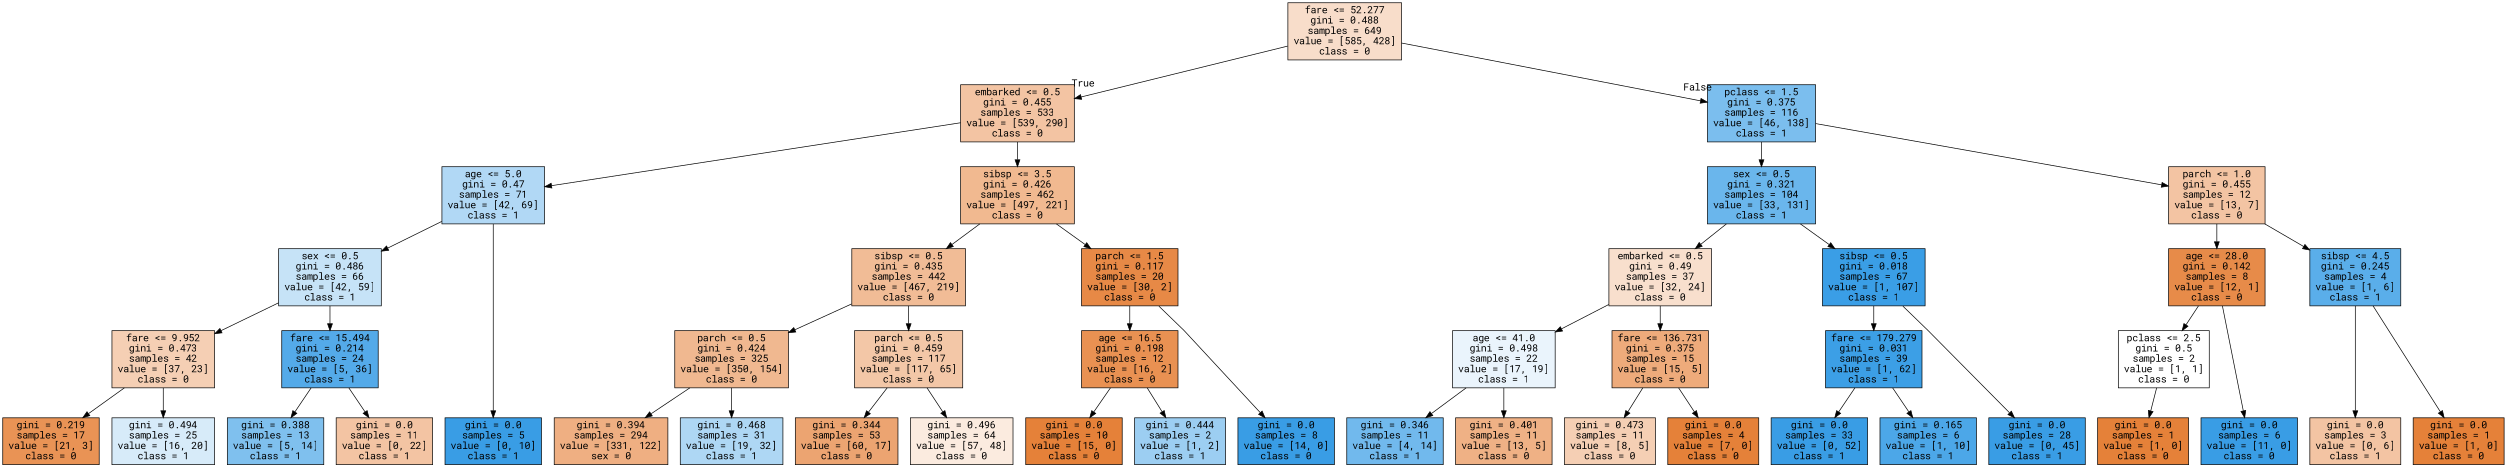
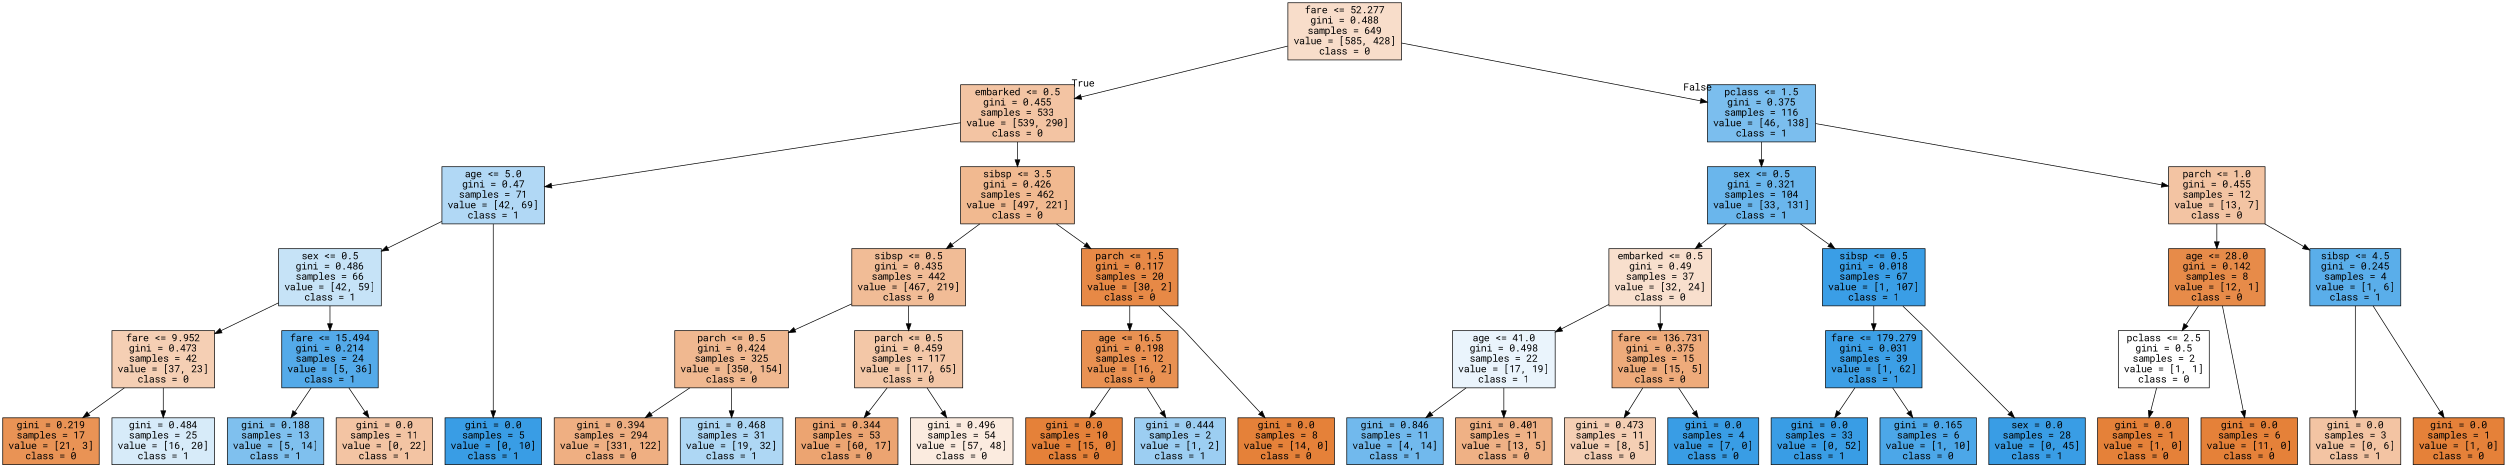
  digraph {
    fontname="Roboto Mono"
    ranksep=equally
    splines=polyline
    node [color=black fillcolor="#e58139ff" fontname="Roboto Mono" shape=box style=filled]
    edge [fontname="Roboto Mono"]
    n1 [fillcolor="#e5813944" label="fare <= 52.277\ngini = 0.488\nsamples = 649\nvalue = [585, 428]\nclass = 0"]
    n2 [fillcolor="#e5813976" label="embarked <= 0.5\ngini = 0.455\nsamples = 533\nvalue = [539, 290]\nclass = 0"]
    n3 [fillcolor="#399de5aa" label="pclass <= 1.5\ngini = 0.375\nsamples = 116\nvalue = [46, 138]\nclass = 1"]
    n4 [fillcolor="#399de564" label="age <= 5.0\ngini = 0.47\nsamples = 71\nvalue = [42, 69]\nclass = 1"]
    n5 [fillcolor="#e581398e" label="sibsp <= 3.5\ngini = 0.426\nsamples = 462\nvalue = [497, 221]\nclass = 0"]
    n6 [fillcolor="#399de5bf" label="sex <= 0.5\ngini = 0.321\nsamples = 104\nvalue = [33, 131]\nclass = 1"]
    n7 [fillcolor="#e5813976" label="parch <= 1.0\ngini = 0.455\nsamples = 12\nvalue = [13, 7]\nclass = 0"]
    n8 [fillcolor="#399de549" label="sex <= 0.5\ngini = 0.486\nsamples = 66\nvalue = [42, 59]\nclass = 1"]
    n9 [fillcolor="#e5813987" label="sibsp <= 0.5\ngini = 0.435\nsamples = 442\nvalue = [467, 219]\nclass = 0"]
    n10 [fillcolor="#e58139ee" label="parch <= 1.5\ngini = 0.117\nsamples = 20\nvalue = [30, 2]\nclass = 0"]
    n11 [fillcolor="#e5813940" label="embarked <= 0.5\ngini = 0.49\nsamples = 37\nvalue = [32, 24]\nclass = 0"]
    n12 [fillcolor="#399de5fd" label="sibsp <= 0.5\ngini = 0.018\nsamples = 67\nvalue = [1, 107]\nclass = 1"]
    n13 [fillcolor="#e58139ea" label="age <= 28.0\ngini = 0.142\nsamples = 8\nvalue = [12, 1]\nclass = 0"]
    n14 [fillcolor="#399de5d4" label="sibsp <= 4.5\ngini = 0.245\nsamples = 4\nvalue = [1, 6]\nclass = 1"]
    n15 [fillcolor="#e5813960" label="fare <= 9.952\ngini = 0.473\nsamples = 42\nvalue = [37, 23]\nclass = 0"]
    n16 [fillcolor="#399de5dc" label="fare <= 15.494\ngini = 0.214\nsamples = 24\nvalue = [5, 36]\nclass = 1"]
    n17 [fillcolor="#e581398f" label="parch <= 0.5\ngini = 0.424\nsamples = 325\nvalue = [350, 154]\nclass = 0"]
    n18 [fillcolor="#e5813971" label="parch <= 0.5\ngini = 0.459\nsamples = 117\nvalue = [117, 65]\nclass = 0"]
    n19 [fillcolor="#e58139df" label="age <= 16.5\ngini = 0.198\nsamples = 12\nvalue = [16, 2]\nclass = 0"]
    n20 [fillcolor="#399de51b" label="age <= 41.0\ngini = 0.498\nsamples = 22\nvalue = [17, 19]\nclass = 1"]
    n21 [fillcolor="#e58139aa" label="fare <= 136.731\ngini = 0.375\nsamples = 15\nvalue = [15, 5]\nclass = 0"]
    n22 [fillcolor="#399de5fb" label="fare <= 179.279\ngini = 0.031\nsamples = 39\nvalue = [1, 62]\nclass = 1"]
    n23 [fillcolor="#e5813900" label="pclass <= 2.5\ngini = 0.5\nsamples = 2\nvalue = [1, 1]\nclass = 0"]
    n24 [fillcolor="#399de5ff" label="gini = 0.0\nsamples = 5\nvalue = [0, 10]\nclass = 1"]
    n25 [fillcolor="#e58139db" label="gini = 0.219\nsamples = 17\nvalue = [21, 3]\nclass = 0"]
-   n26 [fillcolor="#399de533" label="gini = 0.494\nsamples = 25\nvalue = [16, 20]\nclass = 1"]
-   n27 [fillcolor="#399de5a4" label="gini = 0.388\nsamples = 13\nvalue = [5, 14]\nclass = 1"]
+   n26 [fillcolor="#399de533" label="gini = 0.484\nsamples = 25\nvalue = [16, 20]\nclass = 1"]
+   n27 [fillcolor="#399de5a4" label="gini = 0.188\nsamples = 13\nvalue = [5, 14]\nclass = 1"]
    n28 [fillcolor="#e5813976" label="gini = 0.0\nsamples = 11\nvalue = [0, 22]\nclass = 1"]
-   n29 [fillcolor="#e58139a1" label="gini = 0.394\nsamples = 294\nvalue = [331, 122]\nsex = 0"]
+   n29 [fillcolor="#e58139a1" label="gini = 0.394\nsamples = 294\nvalue = [331, 122]\nclass = 0"]
    n30 [fillcolor="#399de568" label="gini = 0.468\nsamples = 31\nvalue = [19, 32]\nclass = 1"]
    n31 [fillcolor="#e58139b7" label="gini = 0.344\nsamples = 53\nvalue = [60, 17]\nclass = 0"]
-   n32 [fillcolor="#e5813928" label="gini = 0.496\nsamples = 64\nvalue = [57, 48]\nclass = 0"]
-   n33 [fillcolor="#399de5ff" label="gini = 0.0\nsamples = 8\nvalue = [14, 0]\nclass = 0"]
+   n32 [fillcolor="#e5813928" label="gini = 0.496\nsamples = 54\nvalue = [57, 48]\nclass = 0"]
+   n33 [label="gini = 0.0\nsamples = 8\nvalue = [14, 0]\nclass = 0"]
    n34 [label="gini = 0.0\nsamples = 10\nvalue = [15, 0]\nclass = 0"]
    n35 [fillcolor="#399de57f" label="gini = 0.444\nsamples = 2\nvalue = [1, 2]\nclass = 1"]
-   n36 [fillcolor="#399de5b6" label="gini = 0.346\nsamples = 11\nvalue = [4, 14]\nclass = 1"]
+   n36 [fillcolor="#399de5b6" label="gini = 0.846\nsamples = 11\nvalue = [4, 14]\nclass = 1"]
    n37 [fillcolor="#e581399d" label="gini = 0.401\nsamples = 11\nvalue = [13, 5]\nclass = 0"]
    n38 [fillcolor="#e5813960" label="gini = 0.473\nsamples = 11\nvalue = [8, 5]\nclass = 0"]
-   n39 [label="gini = 0.0\nsamples = 4\nvalue = [7, 0]\nclass = 0"]
-   n40 [fillcolor="#399de5ff" label="gini = 0.0\nsamples = 28\nvalue = [0, 45]\nclass = 1"]
+   n39 [fillcolor="#399de5ff" label="gini = 0.0\nsamples = 4\nvalue = [7, 0]\nclass = 0"]
+   n40 [fillcolor="#399de5ff" label="sex = 0.0\nsamples = 28\nvalue = [0, 45]\nclass = 1"]
    n41 [fillcolor="#399de5ff" label="gini = 0.0\nsamples = 33\nvalue = [0, 52]\nclass = 1"]
-   n42 [fillcolor="#399de5e6" label="gini = 0.165\nsamples = 6\nvalue = [1, 10]\nclass = 1"]
-   n43 [fillcolor="#399de5ff" label="gini = 0.0\nsamples = 6\nvalue = [11, 0]\nclass = 0"]
+   n42 [fillcolor="#399de5e6" label="gini = 0.165\nsamples = 6\nvalue = [1, 10]\nclass = 0"]
+   n43 [label="gini = 0.0\nsamples = 6\nvalue = [11, 0]\nclass = 0"]
    n44 [label="gini = 0.0\nsamples = 1\nvalue = [1, 0]\nclass = 0"]
    n45 [fillcolor="#e5813976" label="gini = 0.0\nsamples = 3\nvalue = [0, 6]\nclass = 1"]
    n46 [label="gini = 0.0\nsamples = 1\nvalue = [1, 0]\nclass = 0"]
    subgraph sub_1 {
      rank=same
      n1
    }
    subgraph sub_2 {
      rank=same
      n2
      n3
    }
    subgraph sub_3 {
      rank=same
      n4
      n5
      n6
      n7
    }
    subgraph sub_4 {
      rank=same
      n8
      n9
      n10
      n11
      n12
      n13
      n14
    }
    subgraph sub_5 {
      rank=same
      n15
      n16
      n17
      n18
      n19
      n20
      n21
      n22
      n23
    }
    subgraph sub_6 {
      rank=same
      n24
      n25
      n26
      n27
      n28
      n29
      n30
      n31
      n32
      n33
      n34
      n35
      n36
      n37
      n38
      n39
      n40
      n41
      n42
      n43
      n44
      n45
      n46
    }
    n1 -> n2 [headlabel=True labelangle=45 labeldistance=2.5]
    n1 -> n3 [headlabel=False labelangle=-45 labeldistance=2.5]
    n2 -> n4
    n2 -> n5
    n3 -> n6
    n3 -> n7
    n4 -> n8
    n4 -> n24
    n5 -> n9
    n5 -> n10
    n6 -> n11
    n6 -> n12
    n7 -> n13
    n7 -> n14
    n8 -> n15
    n8 -> n16
    n9 -> n17
    n9 -> n18
    n10 -> n19
    n10 -> n33
    n11 -> n20
    n11 -> n21
    n12 -> n22
    n12 -> n40
    n13 -> n23
    n13 -> n43
    n14 -> n45
    n14 -> n46
    n15 -> n25
    n15 -> n26
    n16 -> n27
    n16 -> n28
    n17 -> n29
    n17 -> n30
    n18 -> n31
    n18 -> n32
    n19 -> n34
    n19 -> n35
    n20 -> n36
    n20 -> n37
    n21 -> n38
    n21 -> n39
    n22 -> n41
    n22 -> n42
    n23 -> n44
  }
